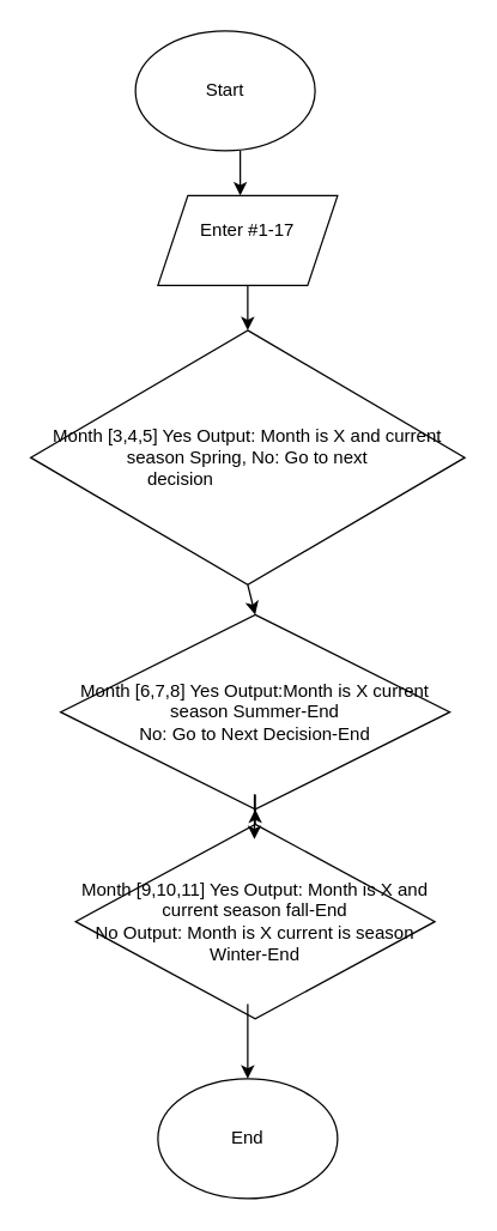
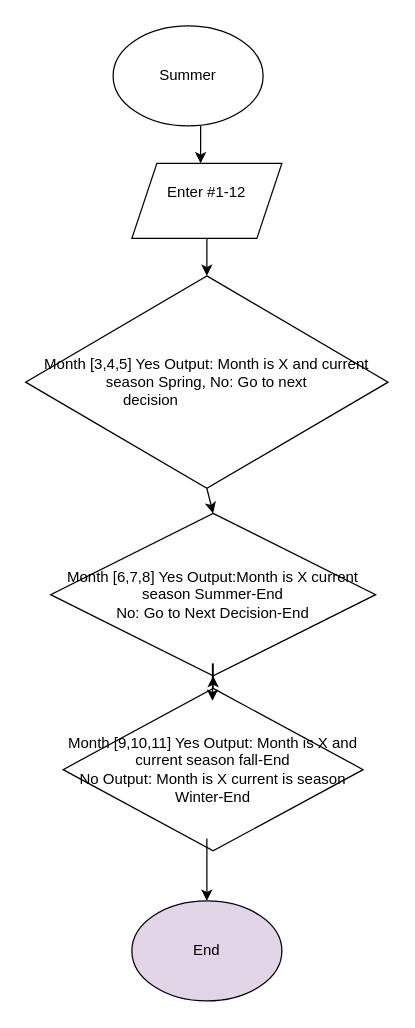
  <mxCell id="0" />
  <mxCell id="1" parent="0" />
- <mxCell id="2" value="Start" style="ellipse;whiteSpace=wrap;html=1;" vertex="1" parent="1"><mxGeometry x="90" y="20" width="120" height="80" as="geometry" /></mxCell>
- <mxCell id="3" value="&lt;div&gt;Enter #1-17&lt;/div&gt;&lt;div&gt;&lt;br&gt;&lt;/div&gt;" style="shape=parallelogram;perimeter=parallelogramPerimeter;whiteSpace=wrap;html=1;fixedSize=1;" vertex="1" parent="1"><mxGeometry x="105" y="130" width="120" height="60" as="geometry" /></mxCell>
+ <mxCell id="2" value="Summer" style="ellipse;whiteSpace=wrap;html=1;" vertex="1" parent="1"><mxGeometry x="90" y="20" width="120" height="80" as="geometry" /></mxCell>
+ <mxCell id="3" value="&lt;div&gt;Enter #1-12&lt;/div&gt;&lt;div&gt;&lt;br&gt;&lt;/div&gt;" style="shape=parallelogram;perimeter=parallelogramPerimeter;whiteSpace=wrap;html=1;fixedSize=1;" vertex="1" parent="1"><mxGeometry x="105" y="130" width="120" height="60" as="geometry" /></mxCell>
  <mxCell id="4" value="&lt;div&gt;Month [3,4,5] Yes Output: Month is X and current season Spring, No: Go to next decision&lt;span style=&quot;white-space: pre;&quot;&gt;&#09;&lt;/span&gt;&lt;span style=&quot;white-space: pre;&quot;&gt;&#09;&lt;/span&gt;&lt;span style=&quot;white-space: pre;&quot;&gt;&#09;&lt;/span&gt;&lt;span style=&quot;white-space: pre;&quot;&gt;&#09;&lt;/span&gt;&lt;/div&gt;" style="rhombus;whiteSpace=wrap;html=1;" vertex="1" parent="1"><mxGeometry x="20" y="220" width="290" height="170" as="geometry" /></mxCell>
  <mxCell id="5" value="&lt;div&gt;Month [6,7,8] Yes Output:Month is X current season Summer-End&lt;/div&gt;&lt;div&gt;No: Go to Next Decision-End&lt;/div&gt;" style="rhombus;whiteSpace=wrap;html=1;" vertex="1" parent="1"><mxGeometry x="40" y="410" width="260" height="130" as="geometry" /></mxCell>
  <mxCell id="6" value="" style="edgeStyle=orthogonalEdgeStyle;rounded=0;orthogonalLoop=1;jettySize=auto;html=1;" edge="1" parent="1" source="7" target="5"><mxGeometry relative="1" as="geometry" /></mxCell>
  <mxCell id="7" value="&lt;div&gt;Month [9,10,11] Yes Output: Month is X and current season fall-End&lt;/div&gt;&lt;div&gt;No Output: Month is X current is season Winter-End&lt;/div&gt;" style="rhombus;whiteSpace=wrap;html=1;" vertex="1" parent="1"><mxGeometry x="50" y="550" width="240" height="130" as="geometry" /></mxCell>
- <mxCell id="8" value="End" style="ellipse;whiteSpace=wrap;html=1;" vertex="1" parent="1"><mxGeometry x="105" y="720" width="120" height="80" as="geometry" /></mxCell>
+ <mxCell id="8" value="End" style="ellipse;whiteSpace=wrap;html=1;fillColor=#e1d5e7;" vertex="1" parent="1"><mxGeometry x="105" y="720" width="120" height="80" as="geometry" /></mxCell>
  <mxCell id="9" value="" style="endArrow=classic;html=1;rounded=0;exitX=0.5;exitY=1;exitDx=0;exitDy=0;" edge="1" parent="1" source="3" target="4"><mxGeometry width="50" height="50" relative="1" as="geometry"><mxPoint x="149.5" y="190" as="sourcePoint" /><mxPoint x="149.5" y="240" as="targetPoint" /></mxGeometry></mxCell>
  <mxCell id="10" value="" style="endArrow=classic;html=1;rounded=0;" edge="1" parent="1"><mxGeometry width="50" height="50" relative="1" as="geometry"><mxPoint x="169.5" y="530" as="sourcePoint" /><mxPoint x="169.5" y="560" as="targetPoint" /></mxGeometry></mxCell>
  <mxCell id="11" value="" style="endArrow=classic;html=1;rounded=0;" edge="1" parent="1"><mxGeometry width="50" height="50" relative="1" as="geometry"><mxPoint x="165" y="670" as="sourcePoint" /><mxPoint x="165" y="720" as="targetPoint" /></mxGeometry></mxCell>
  <mxCell id="12" value="" style="endArrow=classic;html=1;rounded=0;entryX=0.5;entryY=0;entryDx=0;entryDy=0;" edge="1" parent="1" target="5"><mxGeometry width="50" height="50" relative="1" as="geometry"><mxPoint x="165" y="390" as="sourcePoint" /><mxPoint x="185" y="400" as="targetPoint" /></mxGeometry></mxCell>
  <mxCell id="13" value="" style="endArrow=classic;html=1;rounded=0;" edge="1" parent="1"><mxGeometry width="50" height="50" relative="1" as="geometry"><mxPoint x="160" y="100" as="sourcePoint" /><mxPoint x="160" y="130" as="targetPoint" /></mxGeometry></mxCell>
